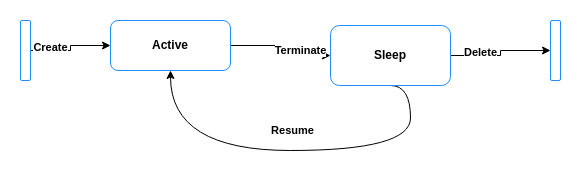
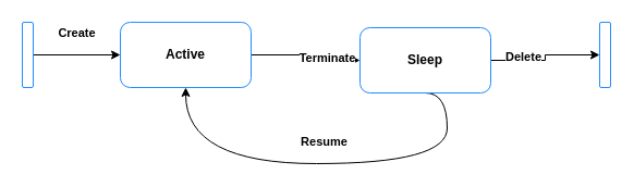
  <mxCell id="0" />
  <mxCell id="1" parent="0" />
  <mxCell id="2" value="Terminate" style="edgeStyle=orthogonalEdgeStyle;rounded=0;orthogonalLoop=1;jettySize=auto;html=1;entryX=0;entryY=0.5;entryDx=0;entryDy=0;fontStyle=1;labelBorderColor=none;spacing=20;" edge="1" parent="1" source="3" target="6"><mxGeometry y="20" relative="1" as="geometry"><mxPoint as="offset" /></mxGeometry></mxCell>
- <mxCell id="3" value="Active" style="rounded=1;whiteSpace=wrap;html=1;strokeColor=#228DFF;fontStyle=1" vertex="1" parent="1"><mxGeometry x="110" y="20" width="120" height="50" as="geometry" /></mxCell>
+ <mxCell id="3" value="Active" style="rounded=1;whiteSpace=wrap;html=1;strokeColor=#228DFF;fontStyle=1" vertex="1" parent="1"><mxGeometry x="110" y="20" width="120" height="60" as="geometry" /></mxCell>
  <mxCell id="4" value="Delete" style="edgeStyle=orthogonalEdgeStyle;rounded=0;orthogonalLoop=1;jettySize=auto;html=1;entryX=0;entryY=0.5;entryDx=0;entryDy=0;fontStyle=1" edge="1" parent="1" source="6" target="7"><mxGeometry y="20" relative="1" as="geometry"><mxPoint as="offset" /></mxGeometry></mxCell>
  <mxCell id="5" value="Resume" style="edgeStyle=orthogonalEdgeStyle;rounded=0;orthogonalLoop=1;jettySize=auto;html=1;exitX=0.5;exitY=1;exitDx=0;exitDy=0;entryX=0.5;entryY=1;entryDx=0;entryDy=0;curved=1;fontStyle=1" edge="1" parent="1" source="6" target="3"><mxGeometry y="-20" relative="1" as="geometry"><Array as="points"><mxPoint x="410" y="150" /><mxPoint x="170" y="150" /></Array><mxPoint as="offset" /></mxGeometry></mxCell>
  <mxCell id="6" value="Sleep" style="rounded=1;whiteSpace=wrap;html=1;strokeColor=#228DFF;fontStyle=1" vertex="1" parent="1"><mxGeometry x="330" y="25" width="120" height="60" as="geometry" /></mxCell>
  <mxCell id="7" value="" style="rounded=1;whiteSpace=wrap;html=1;strokeColor=#228DFF;fontStyle=1" vertex="1" parent="1"><mxGeometry x="550" y="20" width="10" height="60" as="geometry" /></mxCell>
  <mxCell id="8" value="Create" style="edgeStyle=orthogonalEdgeStyle;rounded=0;orthogonalLoop=1;jettySize=auto;html=1;entryX=0;entryY=0.5;entryDx=0;entryDy=0;fontStyle=1" edge="1" parent="1" source="9" target="3"><mxGeometry y="20" relative="1" as="geometry"><mxPoint as="offset" /></mxGeometry></mxCell>
  <mxCell id="9" value="" style="rounded=1;whiteSpace=wrap;html=1;strokeColor=#228DFF;fontStyle=1" vertex="1" parent="1"><mxGeometry x="20" y="20" width="10" height="60" as="geometry" /></mxCell>
